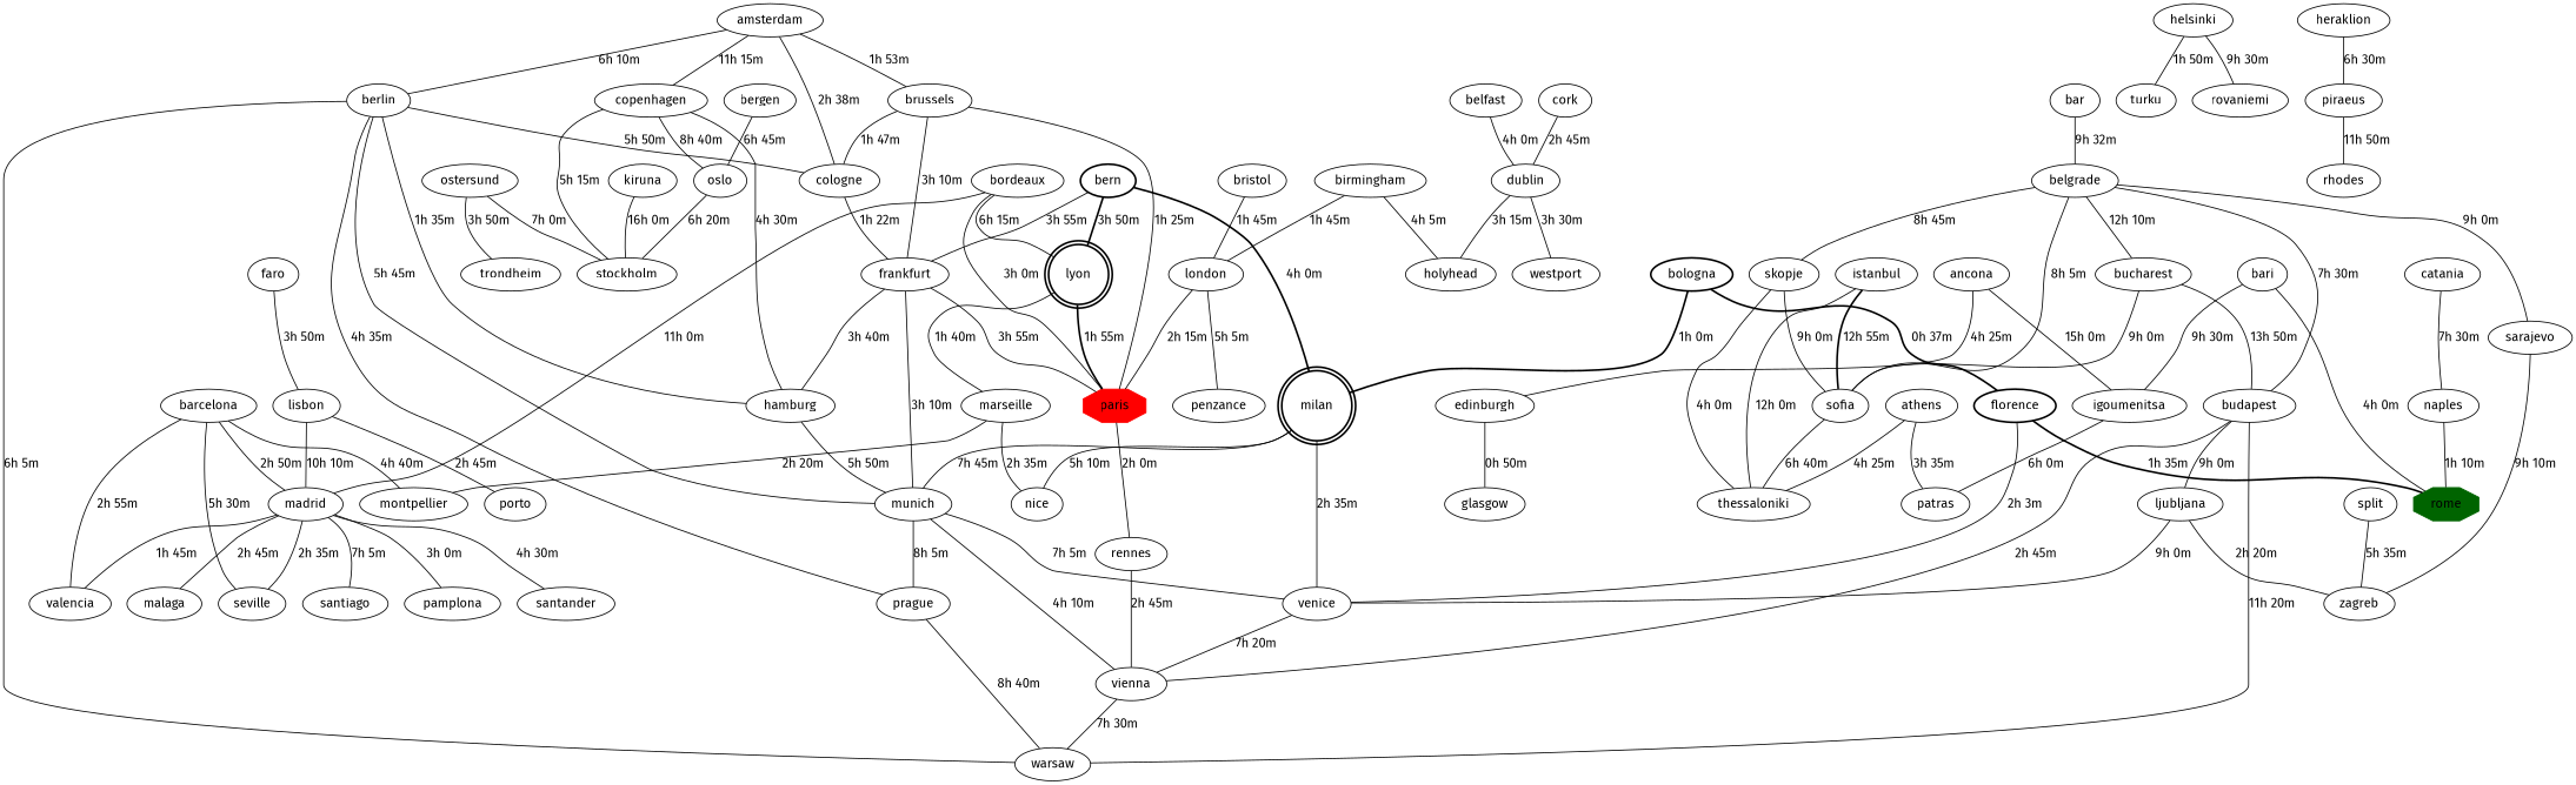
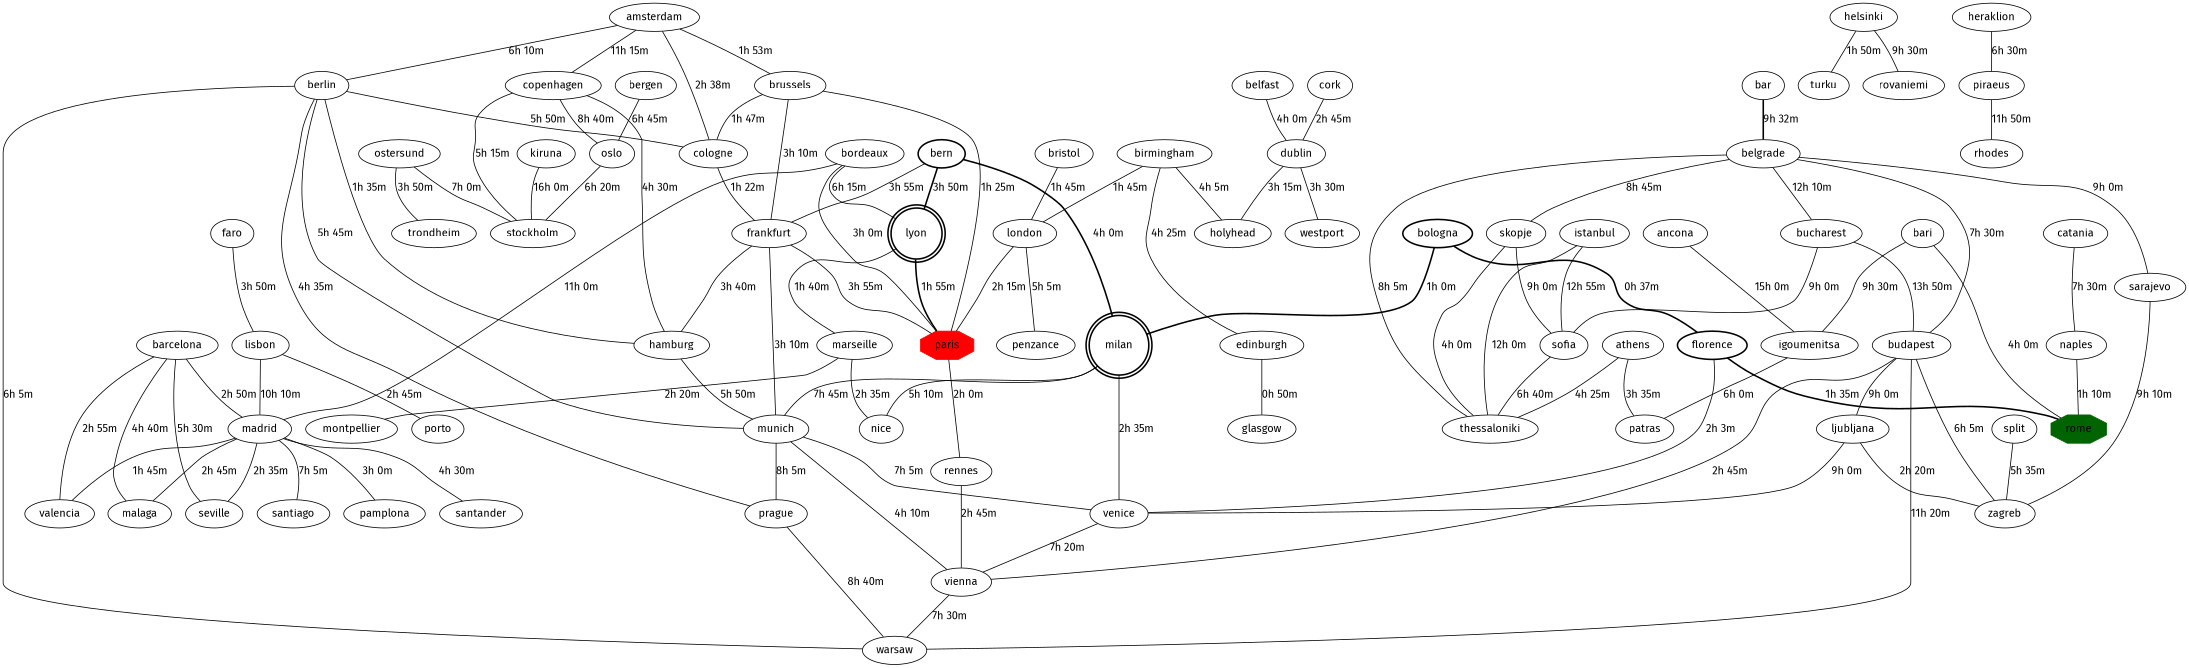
  graph {
    fontname="Fira Sans"
    node [fontname="Fira Sans"]
    edge [fontname="Fira Sans"]
    rome [color=darkgreen shape=octagon style=filled]
    paris [color=red shape=octagon style=filled]
    rennes
    vienna
    bern [style=bold]
    milan [shape=doublecircle style=bold]
    lyon [shape=doublecircle style=bold]
    frankfurt
    venice
    munich
    nice
    marseille
    hamburg
    bologna [style=bold]
    florence [style=bold]
    prague
    montpellier
    budapest
    warsaw
    zagreb
    ljubljana
    barcelona
    valencia
    madrid
    seville
    santiago
    pamplona
    malaga
    santander
    bergen
    oslo
    stockholm
    belgrade
    sofia
    bucharest
    skopje
    sarajevo
    thessaloniki
    london
    penzance
    birmingham
    edinburgh
    holyhead
    glasgow
    amsterdam
    copenhagen
    berlin
    brussels
    cologne
    athens
    patras
    bordeaux
    bristol
    helsinki
    turku
    rovaniemi
    cork
    dublin
    westport
    ostersund
    trondheim
    istanbul
    kiruna
    catania
    naples
    belfast
    bari
    igoumenitsa
    bar
    lisbon
    porto
    heraklion
    piraeus
    rhodes
    split
    ancona
    faro
    paris -- rennes [label="2h 0m"]
    rennes -- vienna [label="2h 45m"]
    vienna -- warsaw [label="7h 30m"]
    bern -- milan [label="4h 0m" style=bold]
    bern -- lyon [label="3h 50m" style=bold]
    bern -- frankfurt [label="3h 55m"]
    milan -- venice [label="2h 35m"]
    milan -- munich [label="7h 45m"]
    milan -- nice [label="5h 10m"]
    lyon -- paris [label="1h 55m" style=bold]
    lyon -- marseille [label="1h 40m"]
    frankfurt -- paris [label="3h 55m"]
    frankfurt -- munich [label="3h 10m"]
    frankfurt -- hamburg [label="3h 40m"]
    venice -- vienna [label="7h 20m"]
    munich -- vienna [label="4h 10m"]
    munich -- venice [label="7h 5m"]
    munich -- prague [label="8h 5m"]
    marseille -- nice [label="2h 35m"]
    marseille -- montpellier [label="2h 20m"]
    hamburg -- munich [label="5h 50m"]
    bologna -- milan [label="1h 0m" style=bold]
    bologna -- florence [label="0h 37m" style=bold]
    florence -- rome [label="1h 35m" style=bold]
    florence -- venice [label="2h 3m"]
    prague -- warsaw [label="8h 40m"]
    budapest -- vienna [label="2h 45m"]
    budapest -- warsaw [label="11h 20m"]
+   budapest -- zagreb [label="6h 5m"]
    budapest -- ljubljana [label="9h 0m"]
    ljubljana -- venice [label="9h 0m"]
    ljubljana -- zagreb [label="2h 20m"]
-   barcelona -- montpellier [label="4h 40m"]
+   barcelona -- malaga [label="4h 40m"]
    barcelona -- valencia [label="2h 55m"]
    barcelona -- madrid [label="2h 50m"]
    barcelona -- seville [label="5h 30m"]
    madrid -- valencia [label="1h 45m"]
    madrid -- seville [label="2h 35m"]
    madrid -- santiago [label="7h 5m"]
    madrid -- pamplona [label="3h 0m"]
    madrid -- malaga [label="2h 45m"]
    madrid -- santander [label="4h 30m"]
    bergen -- oslo [label="6h 45m"]
    oslo -- stockholm [label="6h 20m"]
    belgrade -- budapest [label="7h 30m"]
-   belgrade -- sofia [label="8h 5m"]
+   belgrade -- thessaloniki [label="8h 5m"]
    belgrade -- bucharest [label="12h 10m"]
    belgrade -- skopje [label="8h 45m"]
    belgrade -- sarajevo [label="9h 0m"]
    sofia -- thessaloniki [label="6h 40m"]
    bucharest -- budapest [label="13h 50m"]
    bucharest -- sofia [label="9h 0m"]
    skopje -- sofia [label="9h 0m"]
    skopje -- thessaloniki [label="4h 0m"]
    sarajevo -- zagreb [label="9h 10m"]
    london -- paris [label="2h 15m"]
    london -- penzance [label="5h 5m"]
    birmingham -- london [label="1h 45m"]
-   ancona -- edinburgh [label="4h 25m"]
+   birmingham -- edinburgh [label="4h 25m"]
    birmingham -- holyhead [label="4h 5m"]
    edinburgh -- glasgow [label="0h 50m"]
    amsterdam -- copenhagen [label="11h 15m"]
    amsterdam -- berlin [label="6h 10m"]
    amsterdam -- brussels [label="1h 53m"]
    amsterdam -- cologne [label="2h 38m"]
    copenhagen -- hamburg [label="4h 30m"]
    copenhagen -- oslo [label="8h 40m"]
    copenhagen -- stockholm [label="5h 15m"]
    berlin -- munich [label="5h 45m"]
    berlin -- hamburg [label="1h 35m"]
    berlin -- prague [label="4h 35m"]
    berlin -- warsaw [label="6h 5m"]
    berlin -- cologne [label="5h 50m"]
    brussels -- paris [label="1h 25m"]
    brussels -- frankfurt [label="3h 10m"]
    brussels -- cologne [label="1h 47m"]
    cologne -- frankfurt [label="1h 22m"]
    athens -- thessaloniki [label="4h 25m"]
    athens -- patras [label="3h 35m"]
    bordeaux -- paris [label="3h 0m"]
    bordeaux -- lyon [label="6h 15m"]
    bordeaux -- madrid [label="11h 0m"]
    bristol -- london [label="1h 45m"]
    helsinki -- turku [label="1h 50m"]
    helsinki -- rovaniemi [label="9h 30m"]
    cork -- dublin [label="2h 45m"]
    dublin -- holyhead [label="3h 15m"]
    dublin -- westport [label="3h 30m"]
    ostersund -- stockholm [label="7h 0m"]
    ostersund -- trondheim [label="3h 50m"]
-   istanbul -- sofia [label="12h 55m" style=bold]
+   istanbul -- sofia [label="12h 55m"]
    istanbul -- thessaloniki [label="12h 0m"]
    kiruna -- stockholm [label="16h 0m"]
    catania -- naples [label="7h 30m"]
    naples -- rome [label="1h 10m"]
    belfast -- dublin [label="4h 0m"]
    bari -- rome [label="4h 0m"]
    bari -- igoumenitsa [label="9h 30m"]
    igoumenitsa -- patras [label="6h 0m"]
-   bar -- belgrade [label="9h 32m"]
+   bar -- belgrade [label="9h 32m" style=bold]
    lisbon -- madrid [label="10h 10m"]
    lisbon -- porto [label="2h 45m"]
    heraklion -- piraeus [label="6h 30m"]
    piraeus -- rhodes [label="11h 50m"]
    split -- zagreb [label="5h 35m"]
    ancona -- igoumenitsa [label="15h 0m"]
    faro -- lisbon [label="3h 50m"]
  }
